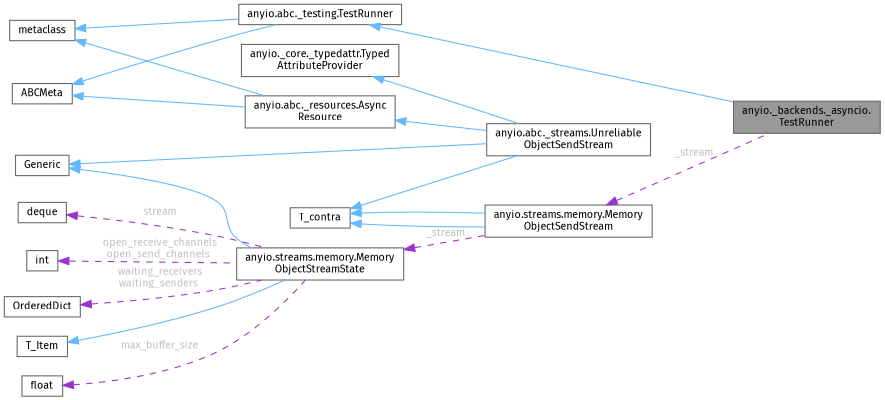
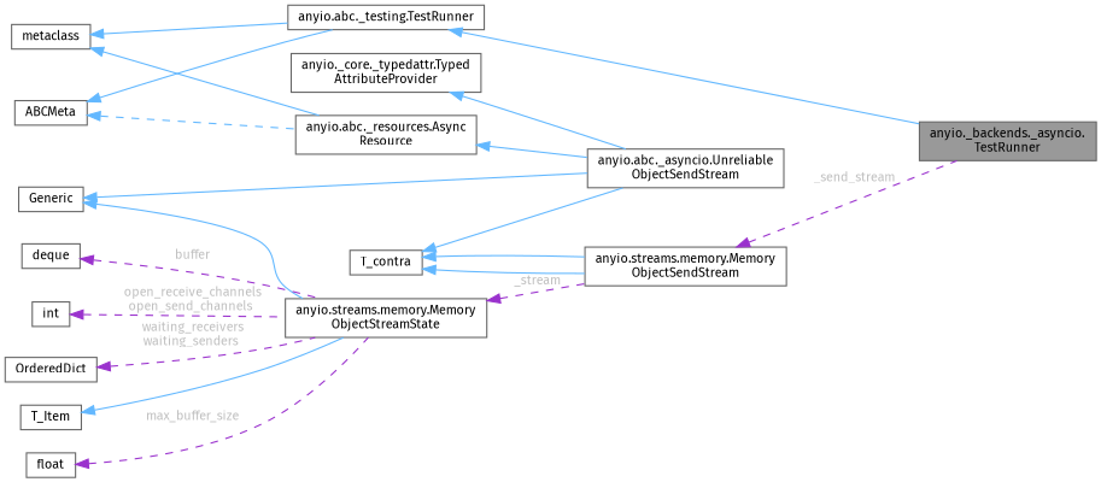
  digraph {
    fontname="Fira Sans"
    rankdir=LR
    node [color=gray40 fillcolor=white fontname="Fira Sans" fontsize=10 shape=box style=filled]
    edge [color=steelblue1 dir=back fontname="Fira Sans" fontsize=10 labelfontname=Helvetica labelfontsize=10 style=solid]
    n1 [fillcolor=grey60 fontcolor=black height=0.2 label="anyio._backends._asyncio.\lTestRunner" width=0.4]
    n2 [height=0.2 label="anyio.abc._testing.TestRunner" width=0.4]
    n3 [height=0.2 label=metaclass width=0.4]
    n4 [height=0.2 label="anyio.abc._resources.Async\lResource" width=0.4]
-   n5 [height=0.2 label="anyio.abc._streams.Unreliable\lObjectSendStream" width=0.4]
+   n5 [height=0.2 label="anyio.abc._asyncio.Unreliable\lObjectSendStream" width=0.4]
    n6 [height=0.2 label=ABCMeta width=0.4]
    n7 [height=0.2 label="anyio.streams.memory.Memory\lObjectSendStream" width=0.4]
    n8 [height=0.2 label=Generic width=0.4]
    n9 [height=0.2 label="anyio.streams.memory.Memory\lObjectStreamState" width=0.4]
    n10 [height=0.2 label=T_contra width=0.4]
    n11 [height=0.2 label="anyio._core._typedattr.Typed\lAttributeProvider" width=0.4]
    n12 [height=0.2 label=T_Item width=0.4]
    n13 [height=0.2 label=float width=0.4]
    n14 [height=0.2 label=deque width=0.4]
    n15 [height=0.2 label=int width=0.4]
    n16 [height=0.2 label=OrderedDict width=0.4]
    n2 -> n1
    n3 -> n2
    n3 -> n4
    n4 -> n5
    n6 -> n2
-   n6 -> n4
-   n7 -> n1 [color=darkorchid3 fontcolor=grey label=" _stream" style=dashed]
+   n6 -> n4 [style=dashed]
+   n7 -> n1 [color=darkorchid3 fontcolor=grey label=" _send_stream" style=dashed]
    n8 -> n5
    n8 -> n9
    n9 -> n7 [color=darkorchid3 fontcolor=grey label=" _stream" style=dashed]
    n10 -> n5
    n10 -> n7
    n10 -> n7
    n11 -> n5
    n12 -> n9
    n13 -> n9 [color=darkorchid3 fontcolor=grey label=" max_buffer_size" style=dashed]
-   n14 -> n9 [color=darkorchid3 fontcolor=grey label=" stream" style=dashed]
+   n14 -> n9 [color=darkorchid3 fontcolor=grey label=" buffer" style=dashed]
    n15 -> n9 [color=darkorchid3 fontcolor=grey label=" open_receive_channels\nopen_send_channels" style=dashed]
    n16 -> n9 [color=darkorchid3 fontcolor=grey label=" waiting_receivers\nwaiting_senders" style=dashed]
  }
